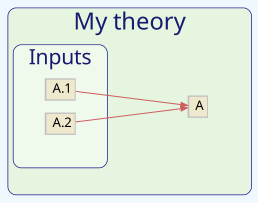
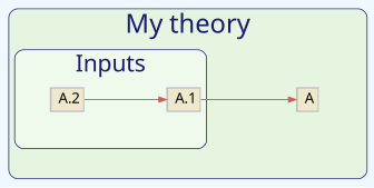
  digraph {
    bgcolor=aliceblue
    compound=true
    fontname="Noto Sans"
    labeljust=c
    rankdir=LR
    ranksep=1
    node [fillcolor=gray fontname="Noto Sans" shape=plaintext style=filled]
    edge [color=indianred fontcolor=indianred fontname="Noto Sans" fontsize=14.0 penwidth=1.5 style=bold]
    n1 [height=0 label=<<TABLE  BORDER="0" CELLBORDER="0" CELLPADDING="4" CELLSPACING="2" >                            <TR><TD  BORDER="0" CELLPADDING="4"  BGCOLOR="cornsilk2"><FONT POINT-SIZE="20"> A.1</FONT></TD></TR>              </TABLE>> margin=0 width=0]
    n2 [height=0 label=<<TABLE  BORDER="0" CELLBORDER="0" CELLPADDING="4" CELLSPACING="2" >                            <TR><TD  BORDER="0" CELLPADDING="4"  BGCOLOR="cornsilk2"><FONT POINT-SIZE="20"> A.2</FONT></TD></TR>              </TABLE>> margin=0 width=0]
    cluster_2dummy [height=.001 style=invis width=.001]
    n4 [height=0 label=<<TABLE  BORDER="0" CELLBORDER="0" CELLPADDING="4" CELLSPACING="2" >                            <TR><TD  BORDER="0" CELLPADDING="4"  BGCOLOR="cornsilk2"><FONT POINT-SIZE="20"> A</FONT></TD></TR>              </TABLE>> margin=0 width=0]
    cluster_5dummy [height=.001 style=invis width=.001]
    cluster_1dummy [height=.001 style=invis width=.001]
    subgraph cluster_1 {
      bgcolor="#E5F5E0"
      color=navy
      fontcolor=midnightblue
      fontsize=36
      label="My theory"
      rank=source
      style=rounded
      cluster_1dummy
      subgraph cluster_2 {
        bgcolor="#EFF9EC"
        color=navy
        fontcolor=midnightblue
        fontsize=32
        label=Inputs
        rank=source
        style=rounded
        n1
        n2
        cluster_2dummy
      }
      subgraph cluster_3 {
        bgcolor="#ECF7E8"
        color=navy
        fontcolor=midnightblue
        fontsize=32
        height=.001
        label=x0empty
        rank=source
        style=invis
        width=.001
        n4
        cluster_5dummy
      }
    }
    n1 -> n4
-   n2 -> n4
+   n2 -> n1
  }
